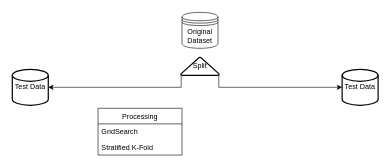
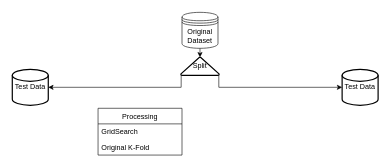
  <mxCell id="0" />
  <mxCell id="1" parent="0" />
  <mxCell id="2" style="edgeStyle=orthogonalEdgeStyle;rounded=0;orthogonalLoop=1;jettySize=auto;html=1;exitX=0.99;exitY=0.97;exitDx=0;exitDy=0;entryX=0;entryY=0.5;entryDx=0;entryDy=0;entryPerimeter=0;exitPerimeter=0;" parent="1" source="8" target="5" edge="1"><mxGeometry relative="1" as="geometry" /></mxCell>
+ <mxCell id="3" style="edgeStyle=orthogonalEdgeStyle;rounded=0;orthogonalLoop=1;jettySize=auto;html=1;exitX=0.5;exitY=1;exitDx=0;exitDy=0;entryX=0.5;entryY=0;entryDx=0;entryDy=0;entryPerimeter=0;" parent="1" source="4" target="8" edge="1"><mxGeometry relative="1" as="geometry" /></mxCell>
  <mxCell id="4" value="Original&lt;br&gt;Dataset" style="shape=datastore;whiteSpace=wrap;html=1;" parent="1" vertex="1"><mxGeometry x="303" width="60" height="60" as="geometry" y="20" /></mxCell>
  <mxCell id="5" value="Test Data" style="strokeWidth=2;html=1;shape=mxgraph.flowchart.database;whiteSpace=wrap;" parent="1" vertex="1"><mxGeometry x="570" y="115" width="60" height="60" as="geometry" /></mxCell>
  <mxCell id="6" value="Test Data" style="strokeWidth=2;html=1;shape=mxgraph.flowchart.database;whiteSpace=wrap;" parent="1" vertex="1"><mxGeometry x="20" y="115" width="60" height="60" as="geometry" /></mxCell>
  <mxCell id="7" style="edgeStyle=orthogonalEdgeStyle;rounded=0;orthogonalLoop=1;jettySize=auto;html=1;exitX=0.01;exitY=0.97;exitDx=0;exitDy=0;exitPerimeter=0;entryX=1;entryY=0.5;entryDx=0;entryDy=0;entryPerimeter=0;" parent="1" source="8" target="6" edge="1"><mxGeometry relative="1" as="geometry" /></mxCell>
  <mxCell id="8" value="Split" style="strokeWidth=2;html=1;shape=mxgraph.flowchart.extract_or_measurement;whiteSpace=wrap;" parent="1" vertex="1"><mxGeometry x="301" y="95" width="64" height="30" as="geometry" /></mxCell>
  <mxCell id="9" value="Processing" style="swimlane;fontStyle=0;childLayout=stackLayout;horizontal=1;startSize=26;fillColor=none;horizontalStack=0;resizeParent=1;resizeParentMax=0;resizeLast=0;collapsible=1;marginBottom=0;" vertex="1" parent="1"><mxGeometry x="163" y="180" width="140" height="78" as="geometry"><mxRectangle x="273" y="230" width="90" height="26" as="alternateBounds" /></mxGeometry></mxCell>
  <mxCell id="10" value="GridSearch" style="text;strokeColor=none;fillColor=none;align=left;verticalAlign=top;spacingLeft=4;spacingRight=4;overflow=hidden;rotatable=0;points=[[0,0.5],[1,0.5]];portConstraint=eastwest;" vertex="1" parent="9"><mxGeometry y="26" width="140" height="26" as="geometry" /></mxCell>
- <mxCell id="11" value="Stratified K-Fold" style="text;strokeColor=none;fillColor=none;align=left;verticalAlign=top;spacingLeft=4;spacingRight=4;overflow=hidden;rotatable=0;points=[[0,0.5],[1,0.5]];portConstraint=eastwest;" vertex="1" parent="9"><mxGeometry y="52" width="140" height="26" as="geometry" /></mxCell>
+ <mxCell id="11" value="Original K-Fold" style="text;strokeColor=none;fillColor=none;align=left;verticalAlign=top;spacingLeft=4;spacingRight=4;overflow=hidden;rotatable=0;points=[[0,0.5],[1,0.5]];portConstraint=eastwest;" vertex="1" parent="9"><mxGeometry y="52" width="140" height="26" as="geometry" /></mxCell>
